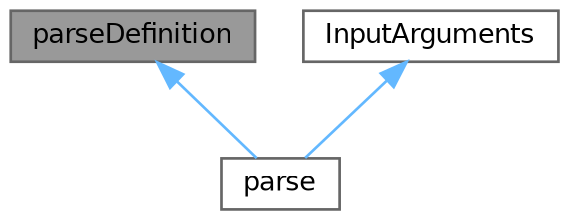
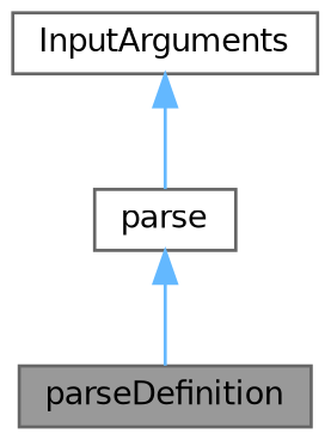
  digraph {
    rankdir=TB
    node [color=grey40 fillcolor=white fontname=Helvetica fontsize=10 shape=box style=filled]
    edge [color=steelblue1 dir=back fontname=Helvetica fontsize=10 labelfontname=Helvetica labelfontsize=10 style=solid]
    n1 [color=gray40 fillcolor=grey60 fontcolor=black height=0.2 label=parseDefinition width=0.4]
    n2 [height=0.2 label=parse width=0.4]
    n3 [height=0.2 label=InputArguments width=0.4]
-   n1 -> n2
+   n2 -> n1
    n3 -> n2
  }
